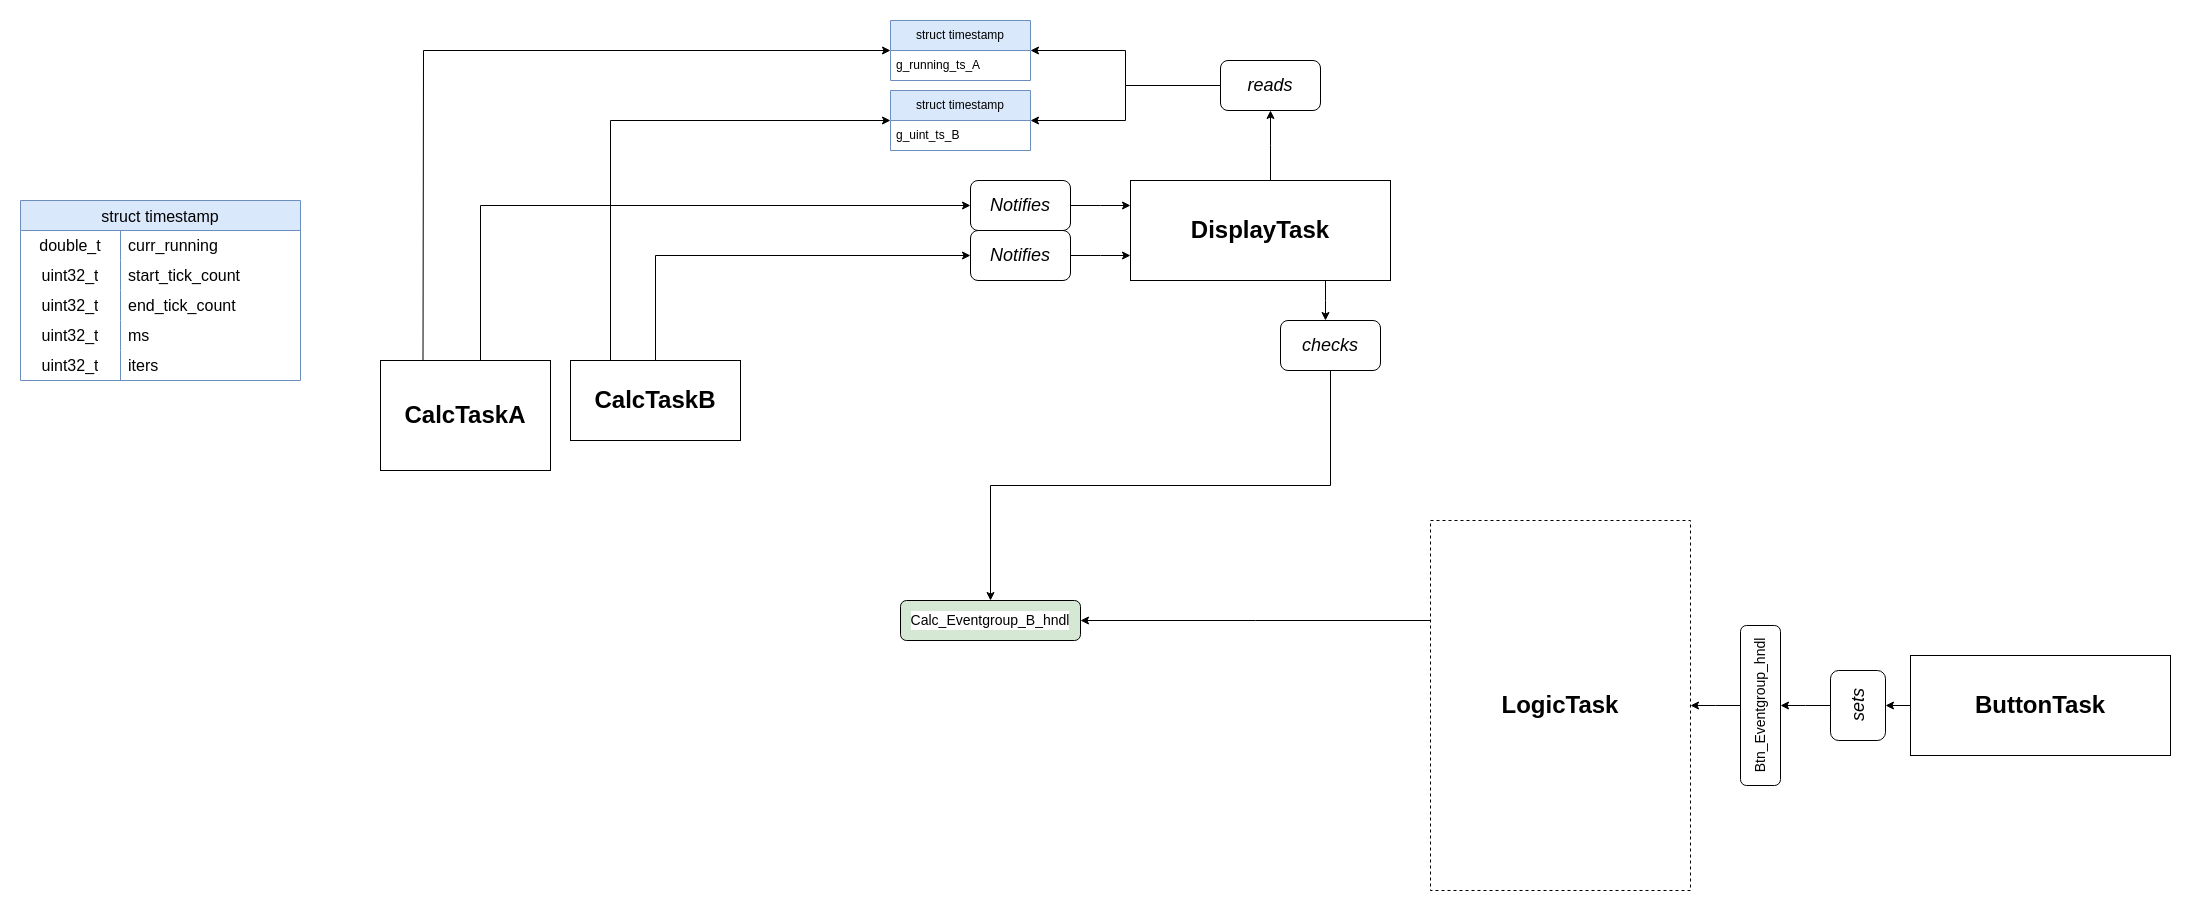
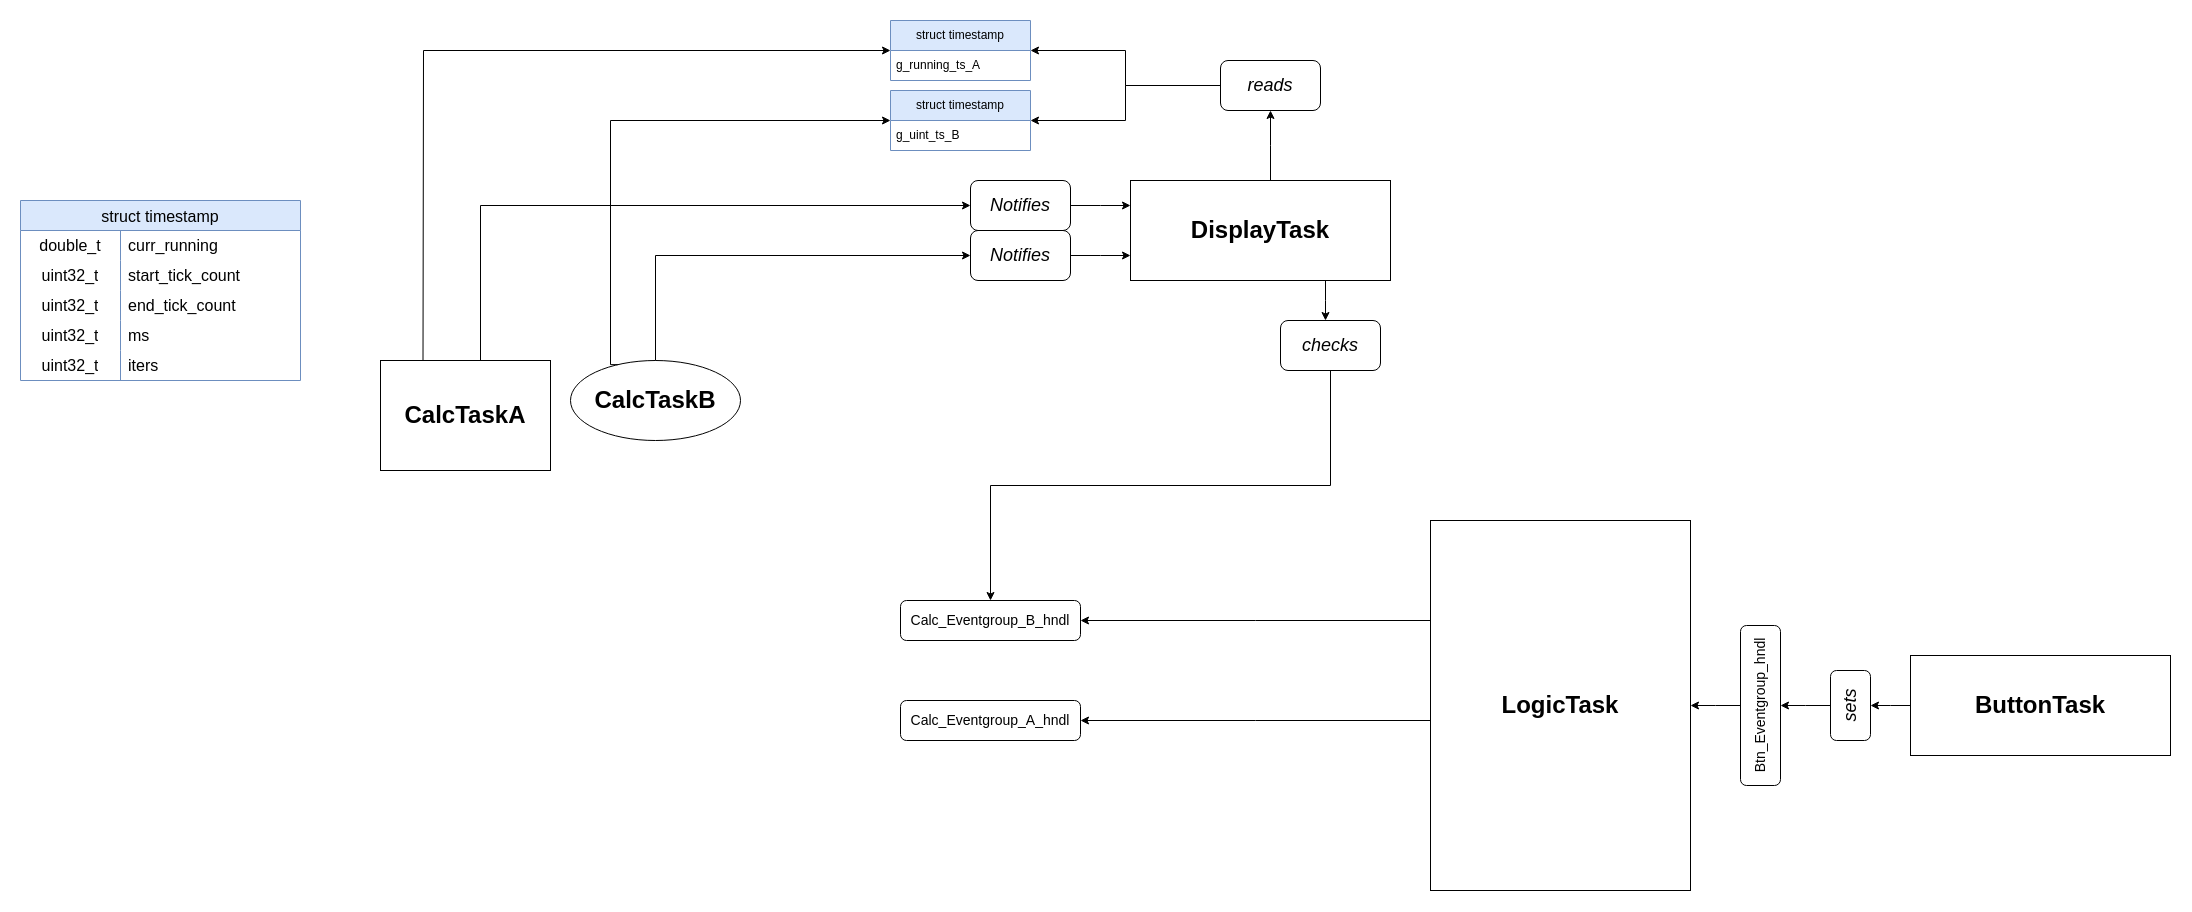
  <mxCell id="0" />
  <mxCell id="1" parent="0" />
- <mxCell id="2" value="LogicTask" style="rounded=0;whiteSpace=wrap;html=1;fontStyle=1;fontSize=24;dashed=1;" vertex="1" parent="1"><mxGeometry x="1430" y="520" width="260" height="370" as="geometry" /></mxCell>
+ <mxCell id="2" value="LogicTask" style="rounded=0;whiteSpace=wrap;html=1;fontStyle=1;fontSize=24;" vertex="1" parent="1"><mxGeometry x="1430" y="520" width="260" height="370" as="geometry" /></mxCell>
  <mxCell id="3" value="DisplayTask" style="rounded=0;whiteSpace=wrap;html=1;fontStyle=1;fontSize=24;" vertex="1" parent="1"><mxGeometry x="1130" y="180" width="260" height="100" as="geometry" /></mxCell>
  <mxCell id="4" value="ButtonTask" style="rounded=0;whiteSpace=wrap;html=1;fontStyle=1;fontSize=24;" vertex="1" parent="1"><mxGeometry x="1910" y="655" width="260" height="100" as="geometry" /></mxCell>
  <mxCell id="5" style="edgeStyle=elbowEdgeStyle;rounded=0;orthogonalLoop=1;jettySize=auto;html=1;entryX=0;entryY=0.5;entryDx=0;entryDy=0;" edge="1" parent="1" source="6" target="7"><mxGeometry relative="1" as="geometry"><mxPoint x="890" y="190" as="targetPoint" /><Array as="points"><mxPoint x="480" y="310" /></Array></mxGeometry></mxCell>
  <mxCell id="6" value="CalcTaskA" style="rounded=0;whiteSpace=wrap;html=1;fontStyle=1;fontSize=24;" vertex="1" parent="1"><mxGeometry x="380" y="360" width="170" height="110" as="geometry" /></mxCell>
  <mxCell id="7" value="Notifies" style="rounded=1;whiteSpace=wrap;html=1;fontStyle=2;fontSize=18;glass=0;" vertex="1" parent="1"><mxGeometry x="970" y="180" width="100" height="50" as="geometry" /></mxCell>
- <mxCell id="8" value="CalcTaskB" style="rounded=0;whiteSpace=wrap;html=1;fontStyle=1;fontSize=24;" vertex="1" parent="1"><mxGeometry x="570" y="360" width="170" height="80" as="geometry" /></mxCell>
+ <mxCell id="8" value="CalcTaskB" style="ellipse;whiteSpace=wrap;html=1;fontStyle=1;fontSize=24;" vertex="1" parent="1"><mxGeometry x="570" y="360" width="170" height="80" as="geometry" /></mxCell>
  <mxCell id="9" value="Notifies" style="rounded=1;whiteSpace=wrap;html=1;fontStyle=2;fontSize=18;glass=0;" vertex="1" parent="1"><mxGeometry x="970" y="230" width="100" height="50" as="geometry" /></mxCell>
  <mxCell id="10" style="edgeStyle=elbowEdgeStyle;rounded=0;orthogonalLoop=1;jettySize=auto;html=1;entryX=0;entryY=0.5;entryDx=0;entryDy=0;exitX=0.5;exitY=0;exitDx=0;exitDy=0;" edge="1" parent="1" source="8" target="9"><mxGeometry relative="1" as="geometry"><mxPoint x="490" y="370" as="sourcePoint" /><mxPoint x="980" y="215" as="targetPoint" /><Array as="points"><mxPoint x="655" y="300" /></Array></mxGeometry></mxCell>
  <mxCell id="11" value="&lt;div style=&quot;font-size: 14px; line-height: 19px; white-space: pre;&quot;&gt;&lt;div&gt;&lt;span style=&quot;&quot;&gt;Btn_Eventgroup_hndl&lt;/span&gt;&lt;/div&gt;&lt;/div&gt;" style="rounded=1;whiteSpace=wrap;html=1;fontStyle=0;fontSize=18;glass=0;fontColor=default;labelBackgroundColor=default;fontFamily=Helvetica;textDirection=ltr;horizontal=0;" vertex="1" parent="1"><mxGeometry x="1740" y="625" width="40" height="160" as="geometry" /></mxCell>
- <mxCell id="13" value="&lt;div style=&quot;font-size: 14px; line-height: 19px; white-space: pre;&quot;&gt;&lt;div&gt;&lt;span style=&quot;&quot;&gt;Calc_Eventgroup_B_hndl&lt;/span&gt;&lt;/div&gt;&lt;/div&gt;" style="rounded=1;whiteSpace=wrap;html=1;fontStyle=0;fontSize=18;glass=0;fontColor=default;labelBackgroundColor=default;fontFamily=Helvetica;textDirection=ltr;horizontal=1;fillColor=#d5e8d4;" vertex="1" parent="1"><mxGeometry x="900" y="600" width="180" height="40" as="geometry" /></mxCell>
+ <mxCell id="12" value="&lt;div style=&quot;font-size: 14px; line-height: 19px; white-space: pre;&quot;&gt;&lt;div&gt;&lt;span style=&quot;&quot;&gt;Calc_Eventgroup_A_hndl&lt;/span&gt;&lt;/div&gt;&lt;/div&gt;" style="rounded=1;whiteSpace=wrap;html=1;fontStyle=0;fontSize=18;glass=0;fontColor=default;labelBackgroundColor=default;fontFamily=Helvetica;textDirection=ltr;horizontal=1;" vertex="1" parent="1"><mxGeometry x="900" y="700" width="180" height="40" as="geometry" /></mxCell>
+ <mxCell id="13" value="&lt;div style=&quot;font-size: 14px; line-height: 19px; white-space: pre;&quot;&gt;&lt;div&gt;&lt;span style=&quot;&quot;&gt;Calc_Eventgroup_B_hndl&lt;/span&gt;&lt;/div&gt;&lt;/div&gt;" style="rounded=1;whiteSpace=wrap;html=1;fontStyle=0;fontSize=18;glass=0;fontColor=default;labelBackgroundColor=default;fontFamily=Helvetica;textDirection=ltr;horizontal=1;" vertex="1" parent="1"><mxGeometry x="900" y="600" width="180" height="40" as="geometry" /></mxCell>
  <mxCell id="14" style="edgeStyle=elbowEdgeStyle;rounded=0;orthogonalLoop=1;jettySize=auto;html=1;exitX=1;exitY=0.5;exitDx=0;exitDy=0;elbow=vertical;" edge="1" parent="1" source="7" target="3"><mxGeometry relative="1" as="geometry"><mxPoint x="875" y="425" as="sourcePoint" /><mxPoint x="1200" y="330" as="targetPoint" /></mxGeometry></mxCell>
  <mxCell id="15" style="edgeStyle=elbowEdgeStyle;rounded=0;orthogonalLoop=1;jettySize=auto;html=1;exitX=1;exitY=0.5;exitDx=0;exitDy=0;elbow=vertical;" edge="1" parent="1" source="9" target="3"><mxGeometry relative="1" as="geometry"><mxPoint x="1080" y="215" as="sourcePoint" /><mxPoint x="1140" y="215" as="targetPoint" /></mxGeometry></mxCell>
  <mxCell id="16" style="edgeStyle=elbowEdgeStyle;rounded=0;orthogonalLoop=1;jettySize=auto;html=1;elbow=vertical;" edge="1" parent="1" source="11" target="2"><mxGeometry relative="1" as="geometry"><mxPoint x="1670" y="710.26" as="sourcePoint" /><mxPoint x="1630" y="710.26" as="targetPoint" /></mxGeometry></mxCell>
  <mxCell id="17" style="edgeStyle=elbowEdgeStyle;rounded=0;orthogonalLoop=1;jettySize=auto;html=1;elbow=vertical;" edge="1" parent="1" source="2" target="13"><mxGeometry relative="1" as="geometry"><mxPoint x="1490" y="609.83" as="sourcePoint" /><mxPoint x="1440" y="609.83" as="targetPoint" /></mxGeometry></mxCell>
+ <mxCell id="18" style="edgeStyle=elbowEdgeStyle;rounded=0;orthogonalLoop=1;jettySize=auto;html=1;elbow=vertical;" edge="1" parent="1" source="2" target="12"><mxGeometry relative="1" as="geometry"><mxPoint x="1420" y="740.04" as="sourcePoint" /><mxPoint x="1280" y="740.04" as="targetPoint" /></mxGeometry></mxCell>
  <mxCell id="19" value="struct timestamp" style="shape=table;startSize=30;container=1;collapsible=0;childLayout=tableLayout;fixedRows=1;rowLines=0;fontStyle=0;strokeColor=#6c8ebf;fontSize=16;fillColor=#dae8fc;" vertex="1" parent="1"><mxGeometry x="20" y="200" width="280" height="180" as="geometry" /></mxCell>
  <mxCell id="20" value="" style="shape=tableRow;horizontal=0;startSize=0;swimlaneHead=0;swimlaneBody=0;top=0;left=0;bottom=0;right=0;collapsible=0;dropTarget=0;fillColor=none;points=[[0,0.5],[1,0.5]];portConstraint=eastwest;strokeColor=inherit;fontSize=16;" vertex="1" parent="19"><mxGeometry y="30" width="280" height="30" as="geometry" /></mxCell>
  <mxCell id="21" value="double_t" style="shape=partialRectangle;html=1;whiteSpace=wrap;connectable=0;fillColor=none;top=0;left=0;bottom=0;right=0;overflow=hidden;pointerEvents=1;strokeColor=inherit;fontSize=16;" vertex="1" parent="20"><mxGeometry width="100" height="30" as="geometry"><mxRectangle width="100" height="30" as="alternateBounds" /></mxGeometry></mxCell>
  <mxCell id="22" value="curr_running" style="shape=partialRectangle;html=1;whiteSpace=wrap;connectable=0;fillColor=none;top=0;left=0;bottom=0;right=0;align=left;spacingLeft=6;overflow=hidden;strokeColor=inherit;fontSize=16;" vertex="1" parent="20"><mxGeometry x="100" width="180" height="30" as="geometry"><mxRectangle width="180" height="30" as="alternateBounds" /></mxGeometry></mxCell>
  <mxCell id="23" value="" style="shape=tableRow;horizontal=0;startSize=0;swimlaneHead=0;swimlaneBody=0;top=0;left=0;bottom=0;right=0;collapsible=0;dropTarget=0;fillColor=none;points=[[0,0.5],[1,0.5]];portConstraint=eastwest;strokeColor=inherit;fontSize=16;" vertex="1" parent="19"><mxGeometry y="60" width="280" height="30" as="geometry" /></mxCell>
  <mxCell id="24" value="uint32_t" style="shape=partialRectangle;html=1;whiteSpace=wrap;connectable=0;fillColor=none;top=0;left=0;bottom=0;right=0;overflow=hidden;strokeColor=inherit;fontSize=16;" vertex="1" parent="23"><mxGeometry width="100" height="30" as="geometry"><mxRectangle width="100" height="30" as="alternateBounds" /></mxGeometry></mxCell>
  <mxCell id="25" value="start_tick_count" style="shape=partialRectangle;html=1;whiteSpace=wrap;connectable=0;fillColor=none;top=0;left=0;bottom=0;right=0;align=left;spacingLeft=6;overflow=hidden;strokeColor=inherit;fontSize=16;" vertex="1" parent="23"><mxGeometry x="100" width="180" height="30" as="geometry"><mxRectangle width="180" height="30" as="alternateBounds" /></mxGeometry></mxCell>
  <mxCell id="26" value="" style="shape=tableRow;horizontal=0;startSize=0;swimlaneHead=0;swimlaneBody=0;top=0;left=0;bottom=0;right=0;collapsible=0;dropTarget=0;fillColor=none;points=[[0,0.5],[1,0.5]];portConstraint=eastwest;strokeColor=inherit;fontSize=16;" vertex="1" parent="19"><mxGeometry y="90" width="280" height="30" as="geometry" /></mxCell>
  <mxCell id="27" value="uint32_t" style="shape=partialRectangle;html=1;whiteSpace=wrap;connectable=0;fillColor=none;top=0;left=0;bottom=0;right=0;overflow=hidden;strokeColor=inherit;fontSize=16;" vertex="1" parent="26"><mxGeometry width="100" height="30" as="geometry"><mxRectangle width="100" height="30" as="alternateBounds" /></mxGeometry></mxCell>
  <mxCell id="28" value="end_tick_count" style="shape=partialRectangle;html=1;whiteSpace=wrap;connectable=0;fillColor=none;top=0;left=0;bottom=0;right=0;align=left;spacingLeft=6;overflow=hidden;strokeColor=inherit;fontSize=16;" vertex="1" parent="26"><mxGeometry x="100" width="180" height="30" as="geometry"><mxRectangle width="180" height="30" as="alternateBounds" /></mxGeometry></mxCell>
  <mxCell id="29" style="shape=tableRow;horizontal=0;startSize=0;swimlaneHead=0;swimlaneBody=0;top=0;left=0;bottom=0;right=0;collapsible=0;dropTarget=0;fillColor=none;points=[[0,0.5],[1,0.5]];portConstraint=eastwest;strokeColor=inherit;fontSize=16;" vertex="1" parent="19"><mxGeometry y="120" width="280" height="30" as="geometry" /></mxCell>
  <mxCell id="30" value="uint32_t" style="shape=partialRectangle;html=1;whiteSpace=wrap;connectable=0;fillColor=none;top=0;left=0;bottom=0;right=0;overflow=hidden;strokeColor=inherit;fontSize=16;" vertex="1" parent="29"><mxGeometry width="100" height="30" as="geometry"><mxRectangle width="100" height="30" as="alternateBounds" /></mxGeometry></mxCell>
  <mxCell id="31" value="ms" style="shape=partialRectangle;html=1;whiteSpace=wrap;connectable=0;fillColor=none;top=0;left=0;bottom=0;right=0;align=left;spacingLeft=6;overflow=hidden;strokeColor=inherit;fontSize=16;" vertex="1" parent="29"><mxGeometry x="100" width="180" height="30" as="geometry"><mxRectangle width="180" height="30" as="alternateBounds" /></mxGeometry></mxCell>
  <mxCell id="32" style="shape=tableRow;horizontal=0;startSize=0;swimlaneHead=0;swimlaneBody=0;top=0;left=0;bottom=0;right=0;collapsible=0;dropTarget=0;fillColor=none;points=[[0,0.5],[1,0.5]];portConstraint=eastwest;strokeColor=inherit;fontSize=16;" vertex="1" parent="19"><mxGeometry y="150" width="280" height="30" as="geometry" /></mxCell>
  <mxCell id="33" value="uint32_t" style="shape=partialRectangle;html=1;whiteSpace=wrap;connectable=0;fillColor=none;top=0;left=0;bottom=0;right=0;overflow=hidden;strokeColor=inherit;fontSize=16;" vertex="1" parent="32"><mxGeometry width="100" height="30" as="geometry"><mxRectangle width="100" height="30" as="alternateBounds" /></mxGeometry></mxCell>
  <mxCell id="34" value="iters" style="shape=partialRectangle;html=1;whiteSpace=wrap;connectable=0;fillColor=none;top=0;left=0;bottom=0;right=0;align=left;spacingLeft=6;overflow=hidden;strokeColor=inherit;fontSize=16;" vertex="1" parent="32"><mxGeometry x="100" width="180" height="30" as="geometry"><mxRectangle width="180" height="30" as="alternateBounds" /></mxGeometry></mxCell>
  <mxCell id="35" value="struct timestamp" style="swimlane;fontStyle=0;childLayout=stackLayout;horizontal=1;startSize=30;horizontalStack=0;resizeParent=1;resizeParentMax=0;resizeLast=0;collapsible=1;marginBottom=0;whiteSpace=wrap;html=1;fillColor=#dae8fc;strokeColor=#6c8ebf;" vertex="1" parent="1"><mxGeometry x="890" y="20" width="140" height="60" as="geometry" /></mxCell>
  <mxCell id="36" value="g_running_ts_A" style="text;strokeColor=none;fillColor=none;align=left;verticalAlign=middle;spacingLeft=4;spacingRight=4;overflow=hidden;points=[[0,0.5],[1,0.5]];portConstraint=eastwest;rotatable=0;whiteSpace=wrap;html=1;" vertex="1" parent="35"><mxGeometry y="30" width="140" height="30" as="geometry" /></mxCell>
  <mxCell id="37" value="struct timestamp" style="swimlane;fontStyle=0;childLayout=stackLayout;horizontal=1;startSize=30;horizontalStack=0;resizeParent=1;resizeParentMax=0;resizeLast=0;collapsible=1;marginBottom=0;whiteSpace=wrap;html=1;fillColor=#dae8fc;strokeColor=#6c8ebf;" vertex="1" parent="1"><mxGeometry x="890" y="90" width="140" height="60" as="geometry" /></mxCell>
  <mxCell id="38" value="g_uint_ts_B" style="text;strokeColor=none;fillColor=none;align=left;verticalAlign=middle;spacingLeft=4;spacingRight=4;overflow=hidden;points=[[0,0.5],[1,0.5]];portConstraint=eastwest;rotatable=0;whiteSpace=wrap;html=1;" vertex="1" parent="37"><mxGeometry y="30" width="140" height="30" as="geometry" /></mxCell>
  <mxCell id="39" style="edgeStyle=elbowEdgeStyle;rounded=0;orthogonalLoop=1;jettySize=auto;elbow=vertical;html=1;" edge="1" parent="1" source="40" target="13"><mxGeometry relative="1" as="geometry"><mxPoint x="1210" y="550" as="targetPoint" /></mxGeometry></mxCell>
  <mxCell id="40" value="checks" style="rounded=1;whiteSpace=wrap;html=1;fontStyle=2;fontSize=18;glass=0;" vertex="1" parent="1"><mxGeometry x="1280" y="320" width="100" height="50" as="geometry" /></mxCell>
  <mxCell id="41" style="edgeStyle=elbowEdgeStyle;rounded=0;orthogonalLoop=1;jettySize=auto;html=1;" edge="1" parent="1" source="3" target="45"><mxGeometry relative="1" as="geometry"><mxPoint x="1320" y="480" as="sourcePoint" /><mxPoint x="1200.259" y="320" as="targetPoint" /></mxGeometry></mxCell>
  <mxCell id="42" style="edgeStyle=elbowEdgeStyle;rounded=0;orthogonalLoop=1;jettySize=auto;html=1;exitX=0.75;exitY=1;exitDx=0;exitDy=0;" edge="1" parent="1" source="3" target="40"><mxGeometry relative="1" as="geometry"><mxPoint x="1210" y="290" as="sourcePoint" /><mxPoint x="1210" y="330" as="targetPoint" /><Array as="points" /></mxGeometry></mxCell>
  <mxCell id="43" style="edgeStyle=elbowEdgeStyle;rounded=0;orthogonalLoop=1;jettySize=auto;html=1;exitX=0.25;exitY=0;exitDx=0;exitDy=0;" edge="1" parent="1" source="6" target="35"><mxGeometry relative="1" as="geometry"><mxPoint x="380" as="sourcePoint" y="160" /><mxPoint x="870" y="5" as="targetPoint" /><Array as="points"><mxPoint x="423" y="230" /></Array></mxGeometry></mxCell>
  <mxCell id="44" style="edgeStyle=elbowEdgeStyle;rounded=0;orthogonalLoop=1;jettySize=auto;html=1;exitX=0.25;exitY=0;exitDx=0;exitDy=0;" edge="1" parent="1" source="8" target="37"><mxGeometry relative="1" as="geometry"><mxPoint x="433" y="370" as="sourcePoint" /><mxPoint x="900" y="60" as="targetPoint" /><Array as="points"><mxPoint x="610" y="240" /></Array></mxGeometry></mxCell>
  <mxCell id="45" value="reads" style="rounded=1;whiteSpace=wrap;html=1;fontStyle=2;fontSize=18;glass=0;" vertex="1" parent="1"><mxGeometry x="1220" y="60" width="100" height="50" as="geometry" /></mxCell>
  <mxCell id="46" style="edgeStyle=elbowEdgeStyle;rounded=0;orthogonalLoop=1;jettySize=auto;html=1;" edge="1" parent="1" source="45" target="35"><mxGeometry relative="1" as="geometry"><mxPoint x="1200" y="190" as="sourcePoint" /><mxPoint x="1200" y="130" as="targetPoint" /></mxGeometry></mxCell>
  <mxCell id="47" style="edgeStyle=elbowEdgeStyle;rounded=0;orthogonalLoop=1;jettySize=auto;html=1;" edge="1" parent="1" source="45" target="37"><mxGeometry relative="1" as="geometry"><mxPoint x="1230" y="105" as="sourcePoint" /><mxPoint x="1040" y="60" as="targetPoint" /></mxGeometry></mxCell>
- <mxCell id="48" value="sets" style="rounded=1;whiteSpace=wrap;html=1;fontStyle=2;fontSize=18;glass=0;horizontal=0;" vertex="1" parent="1"><mxGeometry x="1830" y="670" width="55" height="70" as="geometry" /></mxCell>
+ <mxCell id="48" value="sets" style="rounded=1;whiteSpace=wrap;html=1;fontStyle=2;fontSize=18;glass=0;horizontal=0;" vertex="1" parent="1"><mxGeometry x="1830" y="670" width="40" height="70" as="geometry" /></mxCell>
  <mxCell id="49" style="edgeStyle=elbowEdgeStyle;rounded=0;orthogonalLoop=1;jettySize=auto;html=1;elbow=vertical;exitX=0;exitY=0.5;exitDx=0;exitDy=0;" edge="1" parent="1" source="4" target="48"><mxGeometry relative="1" as="geometry"><mxPoint x="1900" y="785" as="sourcePoint" /><mxPoint x="1850" y="785" as="targetPoint" /></mxGeometry></mxCell>
  <mxCell id="50" style="edgeStyle=elbowEdgeStyle;rounded=0;orthogonalLoop=1;jettySize=auto;html=1;elbow=vertical;" edge="1" parent="1" source="48" target="11"><mxGeometry relative="1" as="geometry"><mxPoint x="1850" y="780" as="sourcePoint" /><mxPoint x="1780" y="780" as="targetPoint" /></mxGeometry></mxCell>
